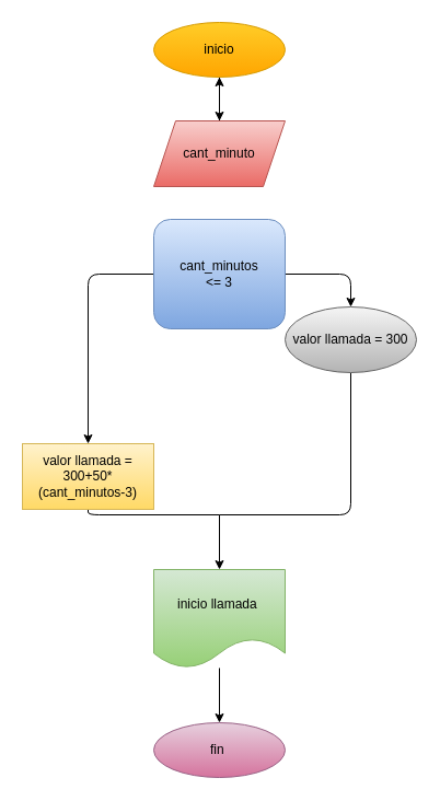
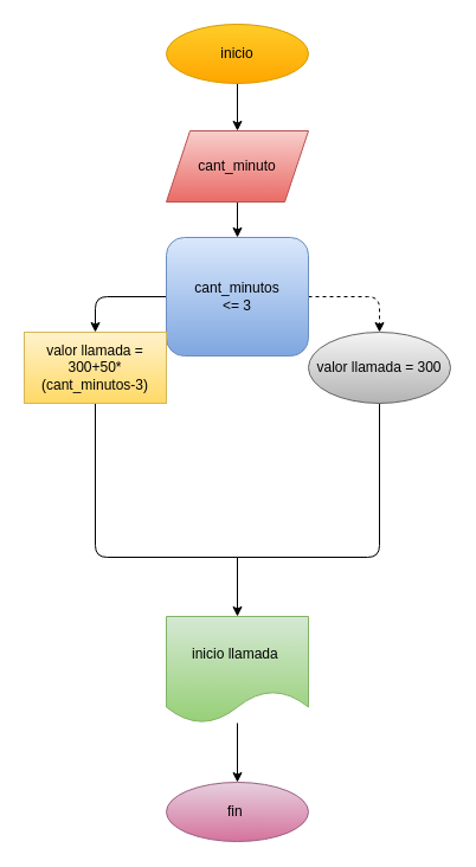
  <mxCell id="0" />
  <mxCell id="1" parent="0" />
  <mxCell id="2" style="edgeStyle=none;html=1;" parent="1" edge="1"><mxGeometry relative="1" as="geometry"><mxPoint x="200" y="110" as="targetPoint" /><mxPoint x="200" y="70" as="sourcePoint" /></mxGeometry></mxCell>
- <mxCell id="3" value="" style="edgeStyle=none;html=1;" parent="1" source="4" target="15" edge="1"><mxGeometry relative="1" as="geometry" /></mxCell>
+ <mxCell id="3" value="" style="edgeStyle=none;html=1;" parent="1" source="4" target="7" edge="1"><mxGeometry relative="1" as="geometry" /></mxCell>
  <mxCell id="4" value="&lt;font color=&quot;#000000&quot;&gt;cant_minuto&lt;/font&gt;" style="shape=parallelogram;perimeter=parallelogramPerimeter;whiteSpace=wrap;html=1;fixedSize=1;fillColor=#f8cecc;gradientColor=#ea6b66;strokeColor=#b85450;" parent="1" vertex="1"><mxGeometry x="140" y="110" width="120" height="60" as="geometry" /></mxCell>
- <mxCell id="5" style="edgeStyle=none;html=1;exitX=1;exitY=0.5;exitDx=0;exitDy=0;fontColor=#000000;" parent="1" source="7" target="9" edge="1"><mxGeometry relative="1" as="geometry"><Array as="points"><mxPoint x="320" y="250" /></Array></mxGeometry></mxCell>
+ <mxCell id="5" style="edgeStyle=none;html=1;exitX=1;exitY=0.5;exitDx=0;exitDy=0;fontColor=#000000;dashed=1;" parent="1" source="7" target="9" edge="1"><mxGeometry relative="1" as="geometry"><Array as="points"><mxPoint x="320" y="250" /></Array></mxGeometry></mxCell>
  <mxCell id="6" style="edgeStyle=none;html=1;exitX=0;exitY=0.5;exitDx=0;exitDy=0;entryX=0.5;entryY=0;entryDx=0;entryDy=0;fontColor=#000000;" parent="1" source="7" target="11" edge="1"><mxGeometry relative="1" as="geometry"><Array as="points"><mxPoint x="80" y="250" /></Array></mxGeometry></mxCell>
  <mxCell id="7" value="&lt;font color=&quot;#000000&quot;&gt;cant_minutos&lt;br&gt;&amp;lt;= 3&lt;/font&gt;" style="whiteSpace=wrap;html=1;fillColor=#dae8fc;gradientColor=#7ea6e0;strokeColor=#6c8ebf;rounded=1;" parent="1" vertex="1"><mxGeometry x="140" y="200" width="120" height="100" as="geometry" /></mxCell>
  <mxCell id="8" style="edgeStyle=none;html=1;exitX=0.5;exitY=1;exitDx=0;exitDy=0;strokeColor=default;endArrow=none;endFill=0;" parent="1" source="9" edge="1"><mxGeometry relative="1" as="geometry"><mxPoint x="200" y="470" as="targetPoint" /><Array as="points"><mxPoint x="320" y="470" /></Array></mxGeometry></mxCell>
  <mxCell id="9" value="&lt;font color=&quot;#000000&quot;&gt;valor llamada = 300&lt;/font&gt;" style="ellipse;whiteSpace=wrap;html=1;fillColor=#f5f5f5;gradientColor=#b3b3b3;strokeColor=#666666;" parent="1" vertex="1"><mxGeometry x="260" y="280" width="120" height="60" as="geometry" /></mxCell>
  <mxCell id="10" style="edgeStyle=none;html=1;exitX=0.5;exitY=1;exitDx=0;exitDy=0;endArrow=none;endFill=0;" parent="1" source="11" edge="1"><mxGeometry relative="1" as="geometry"><mxPoint x="200" y="470" as="targetPoint" /><Array as="points"><mxPoint x="80" y="470" /></Array></mxGeometry></mxCell>
- <mxCell id="11" value="&lt;font color=&quot;#000000&quot;&gt;valor llamada = 300+50*(cant_minutos-3)&lt;/font&gt;" style="rounded=0;whiteSpace=wrap;html=1;fillColor=#fff2cc;gradientColor=#ffd966;strokeColor=#d6b656;" parent="1" vertex="1"><mxGeometry x="20" y="405" width="120" height="60" as="geometry" /></mxCell>
+ <mxCell id="11" value="&lt;font color=&quot;#000000&quot;&gt;valor llamada = 300+50*(cant_minutos-3)&lt;/font&gt;" style="rounded=0;whiteSpace=wrap;html=1;fillColor=#fff2cc;gradientColor=#ffd966;strokeColor=#d6b656;" parent="1" vertex="1"><mxGeometry x="20" y="280" width="120" height="60" as="geometry" /></mxCell>
  <mxCell id="12" value="" style="edgeStyle=none;html=1;" parent="1" source="14" edge="1"><mxGeometry relative="1" as="geometry"><mxPoint x="200" y="660" as="targetPoint" /></mxGeometry></mxCell>
  <mxCell id="13" style="edgeStyle=none;html=1;entryX=0.5;entryY=0;entryDx=0;entryDy=0;" parent="1" target="14" edge="1"><mxGeometry relative="1" as="geometry"><mxPoint x="190" y="470" as="targetPoint" /><mxPoint x="200" y="470" as="sourcePoint" /></mxGeometry></mxCell>
  <mxCell id="14" value="&lt;font color=&quot;#000000&quot;&gt;inicio llamada&amp;nbsp;&lt;/font&gt;" style="shape=document;whiteSpace=wrap;html=1;boundedLbl=1;fillColor=#d5e8d4;gradientColor=#97d077;strokeColor=#82b366;" parent="1" vertex="1"><mxGeometry x="140" y="520" width="120" height="90" as="geometry" /></mxCell>
  <mxCell id="15" value="&lt;font color=&quot;#000000&quot;&gt;inicio&lt;/font&gt;" style="ellipse;whiteSpace=wrap;html=1;fillColor=#ffcd28;gradientColor=#ffa500;strokeColor=#d79b00;" vertex="1" parent="1"><mxGeometry x="140" y="20" width="120" height="50" as="geometry" /></mxCell>
  <mxCell id="16" value="fin&amp;nbsp;" style="ellipse;whiteSpace=wrap;html=1;fillColor=#e6d0de;gradientColor=#d5739d;strokeColor=#996185;" vertex="1" parent="1"><mxGeometry x="140" y="660" width="120" height="50" as="geometry" /></mxCell>
